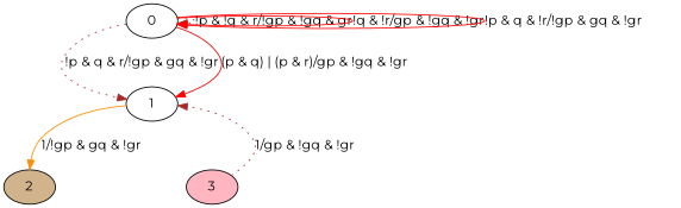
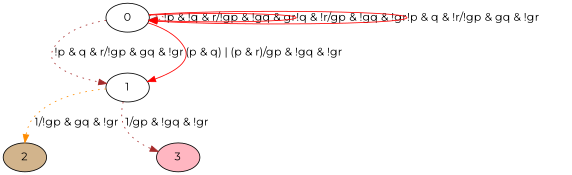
  digraph {
    fontname=Montserrat
    node [fillcolor=white fontname=Montserrat style=filled]
    edge [color=brown fontname=Montserrat style=dotted]
    n1 [label=0]
    n2 [label=1]
    n3 [fillcolor=tan label=2]
    n4 [fillcolor=lightpink label=3]
    n1 -> n1 [label="!p & !q & r/!gp & !gq & gr"]
    n1 -> n1 [color=red label="!q & !r/gp & !gq & !gr" style=solid]
    n1 -> n1 [color=red label="!p & q & !r/!gp & gq & !gr" style=solid]
    n1 -> n2 [label="!p & q & r/!gp & gq & !gr"]
    n1 -> n2 [color=red label="(p & q) | (p & r)/gp & !gq & !gr" style=solid]
-   n2 -> n3 [color=darkorange label="1/!gp & gq & !gr" style=solid]
-   n4 -> n2 [label="1/gp & !gq & !gr"]
+   n2 -> n3 [color=darkorange label="1/!gp & gq & !gr"]
+   n2 -> n4 [label="1/gp & !gq & !gr"]
  }
